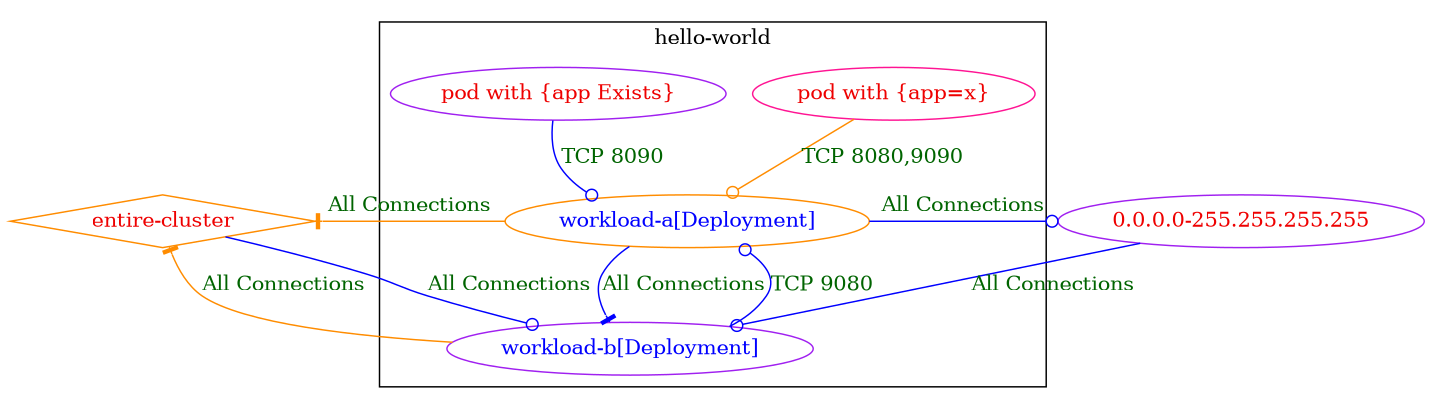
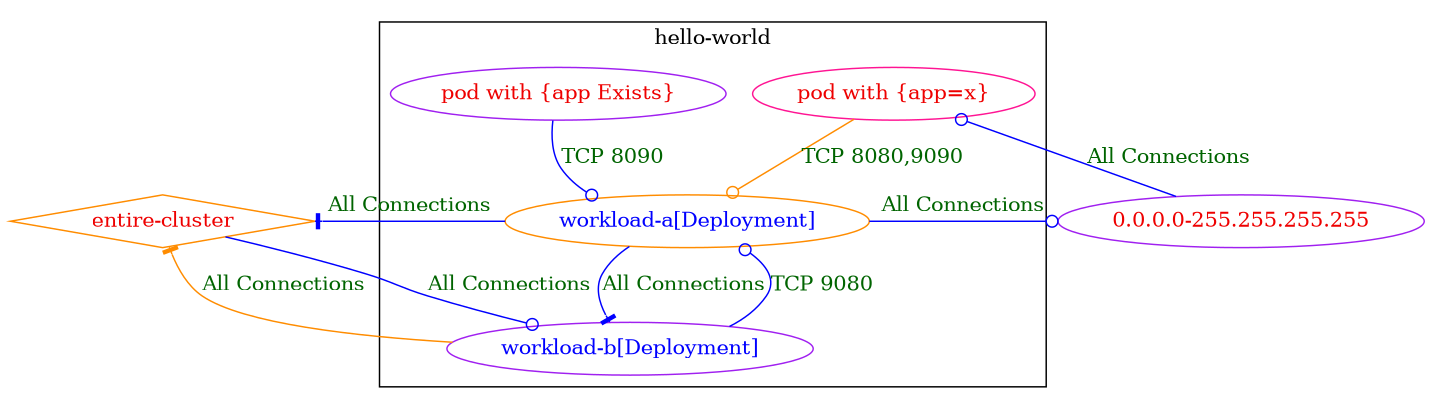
  digraph {
    node [color=purple fontcolor=red2]
    edge [arrowhead=odot color=blue fontcolor=darkgreen]
    n1 [color=darkorange fontcolor=blue label="workload-a[Deployment]"]
    n2 [fontcolor=blue label="workload-b[Deployment]"]
    n3 [label="pod with {app Exists}"]
    n4 [color=deeppink label="pod with {app=x}"]
    n5 [label="0.0.0.0-255.255.255.255"]
    n6 [color=darkorange label="entire-cluster" shape=diamond]
    subgraph cluster_1 {
      color=black
      fontcolor=black
      label="hello-world"
      n1
      n2
      n3
      n4
    }
    n1 -> n2 [arrowhead=tee label="All Connections"]
    n1 -> n5 [label="All Connections"]
-   n1 -> n6 [arrowhead=tee color=darkorange label="All Connections" weight=0.5]
+   n1 -> n6 [arrowhead=tee label="All Connections" weight=0.5]
    n2 -> n1 [label="TCP 9080"]
    n2 -> n6 [arrowhead=tee color=darkorange label="All Connections" weight=0.5]
    n3 -> n1 [label="TCP 8090" weight=1]
    n4 -> n1 [color=darkorange label="TCP 8080,9090" weight=1]
-   n5 -> n2 [label="All Connections"]
+   n5 -> n4 [label="All Connections"]
    n6 -> n2 [label="All Connections" weight=1]
  }
